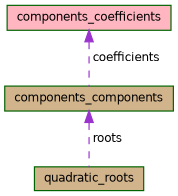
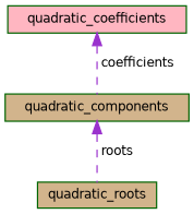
  digraph {
    node [color=darkgreen fillcolor=tan fontname=Helvetica fontsize=10 shape=record style=filled]
    edge [color=darkorchid3 dir=back fontname=Helvetica fontsize=10 labelfontname=Helvetica labelfontsize=10 style=dashed]
-   n1 [fontcolor=black height=0.2 label=components_components width=0.4]
+   n1 [fontcolor=black height=0.2 label=quadratic_components width=0.4]
    n2 [height=0.2 label=quadratic_roots width=0.4]
-   n3 [fillcolor=lightpink height=0.2 label=components_coefficients width=0.4]
+   n3 [fillcolor=lightpink height=0.2 label=quadratic_coefficients width=0.4]
    n1 -> n2 [label=" roots"]
    n3 -> n1 [label=" coefficients"]
  }
